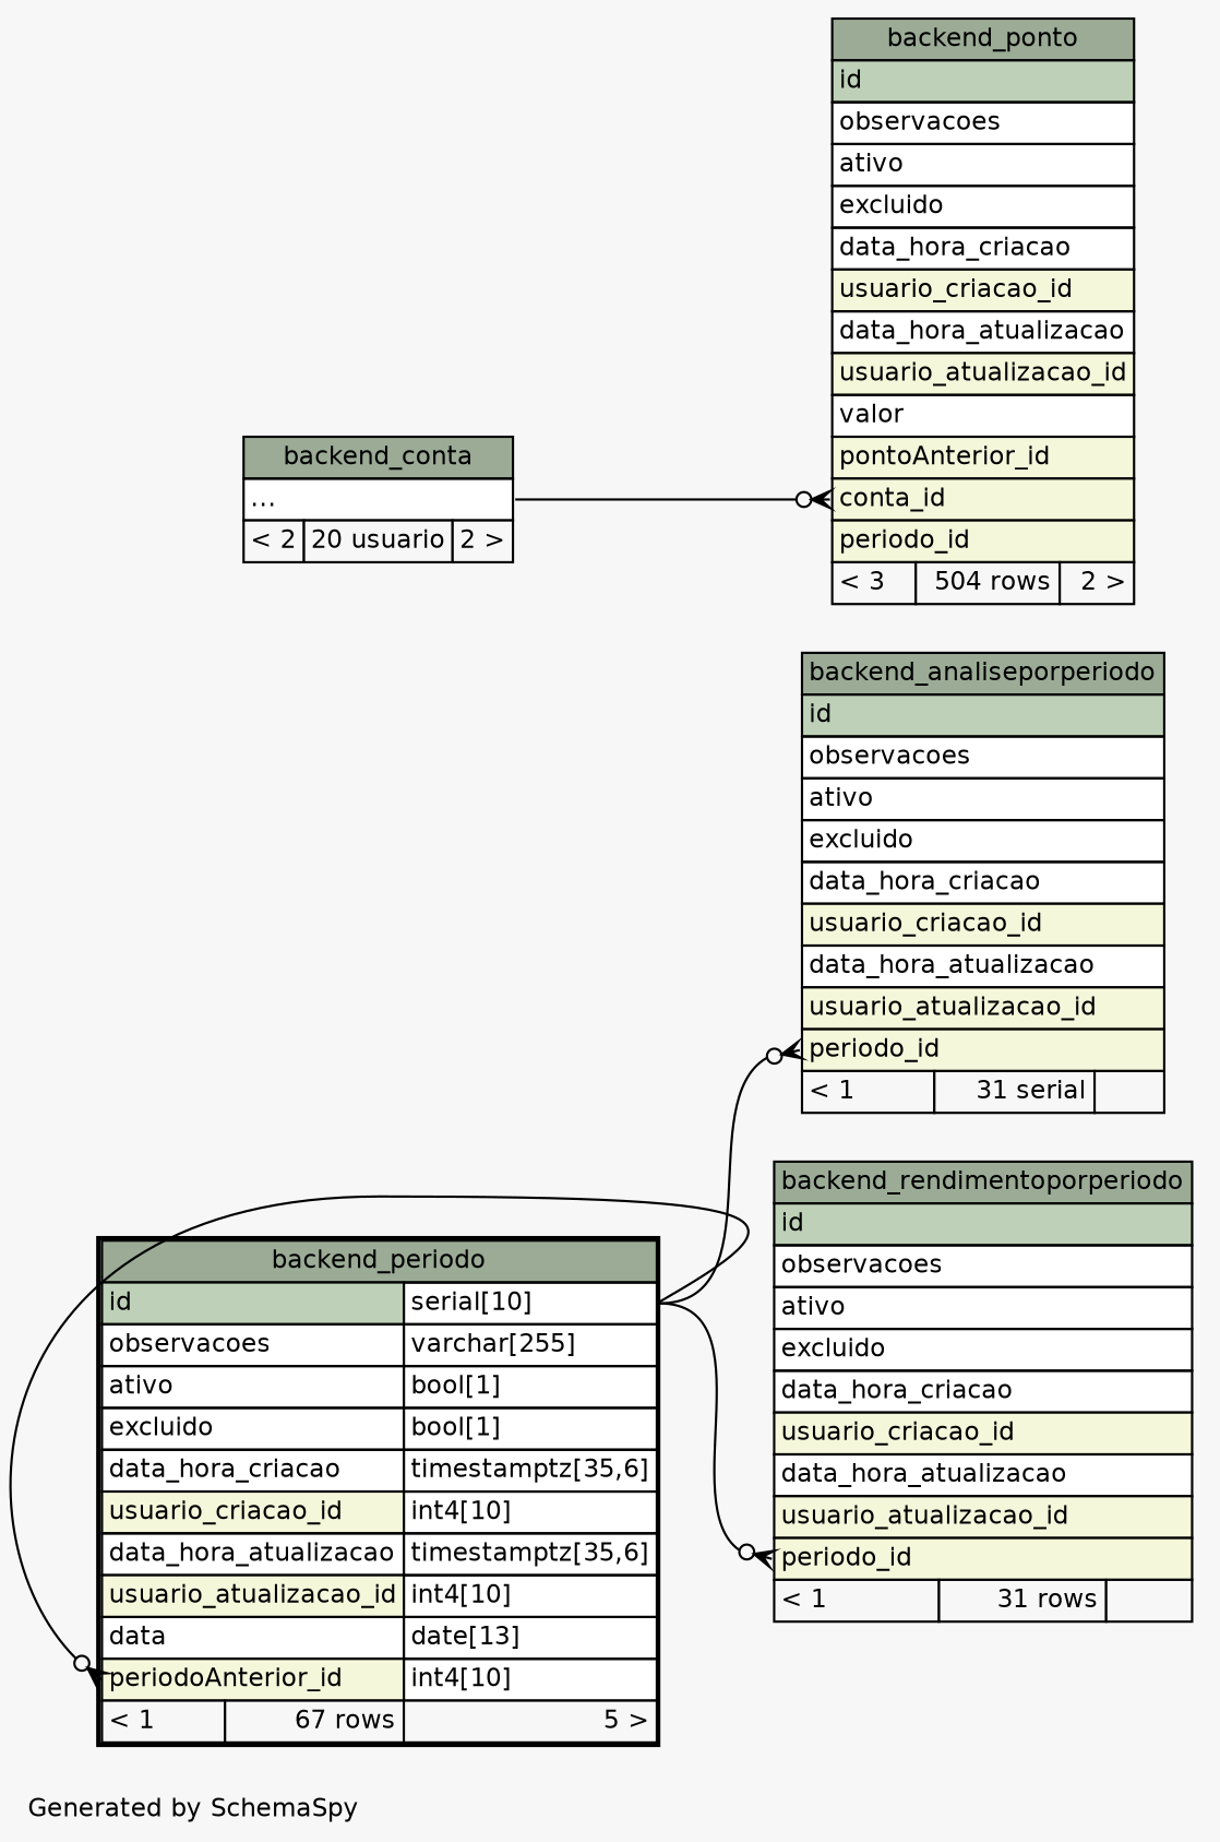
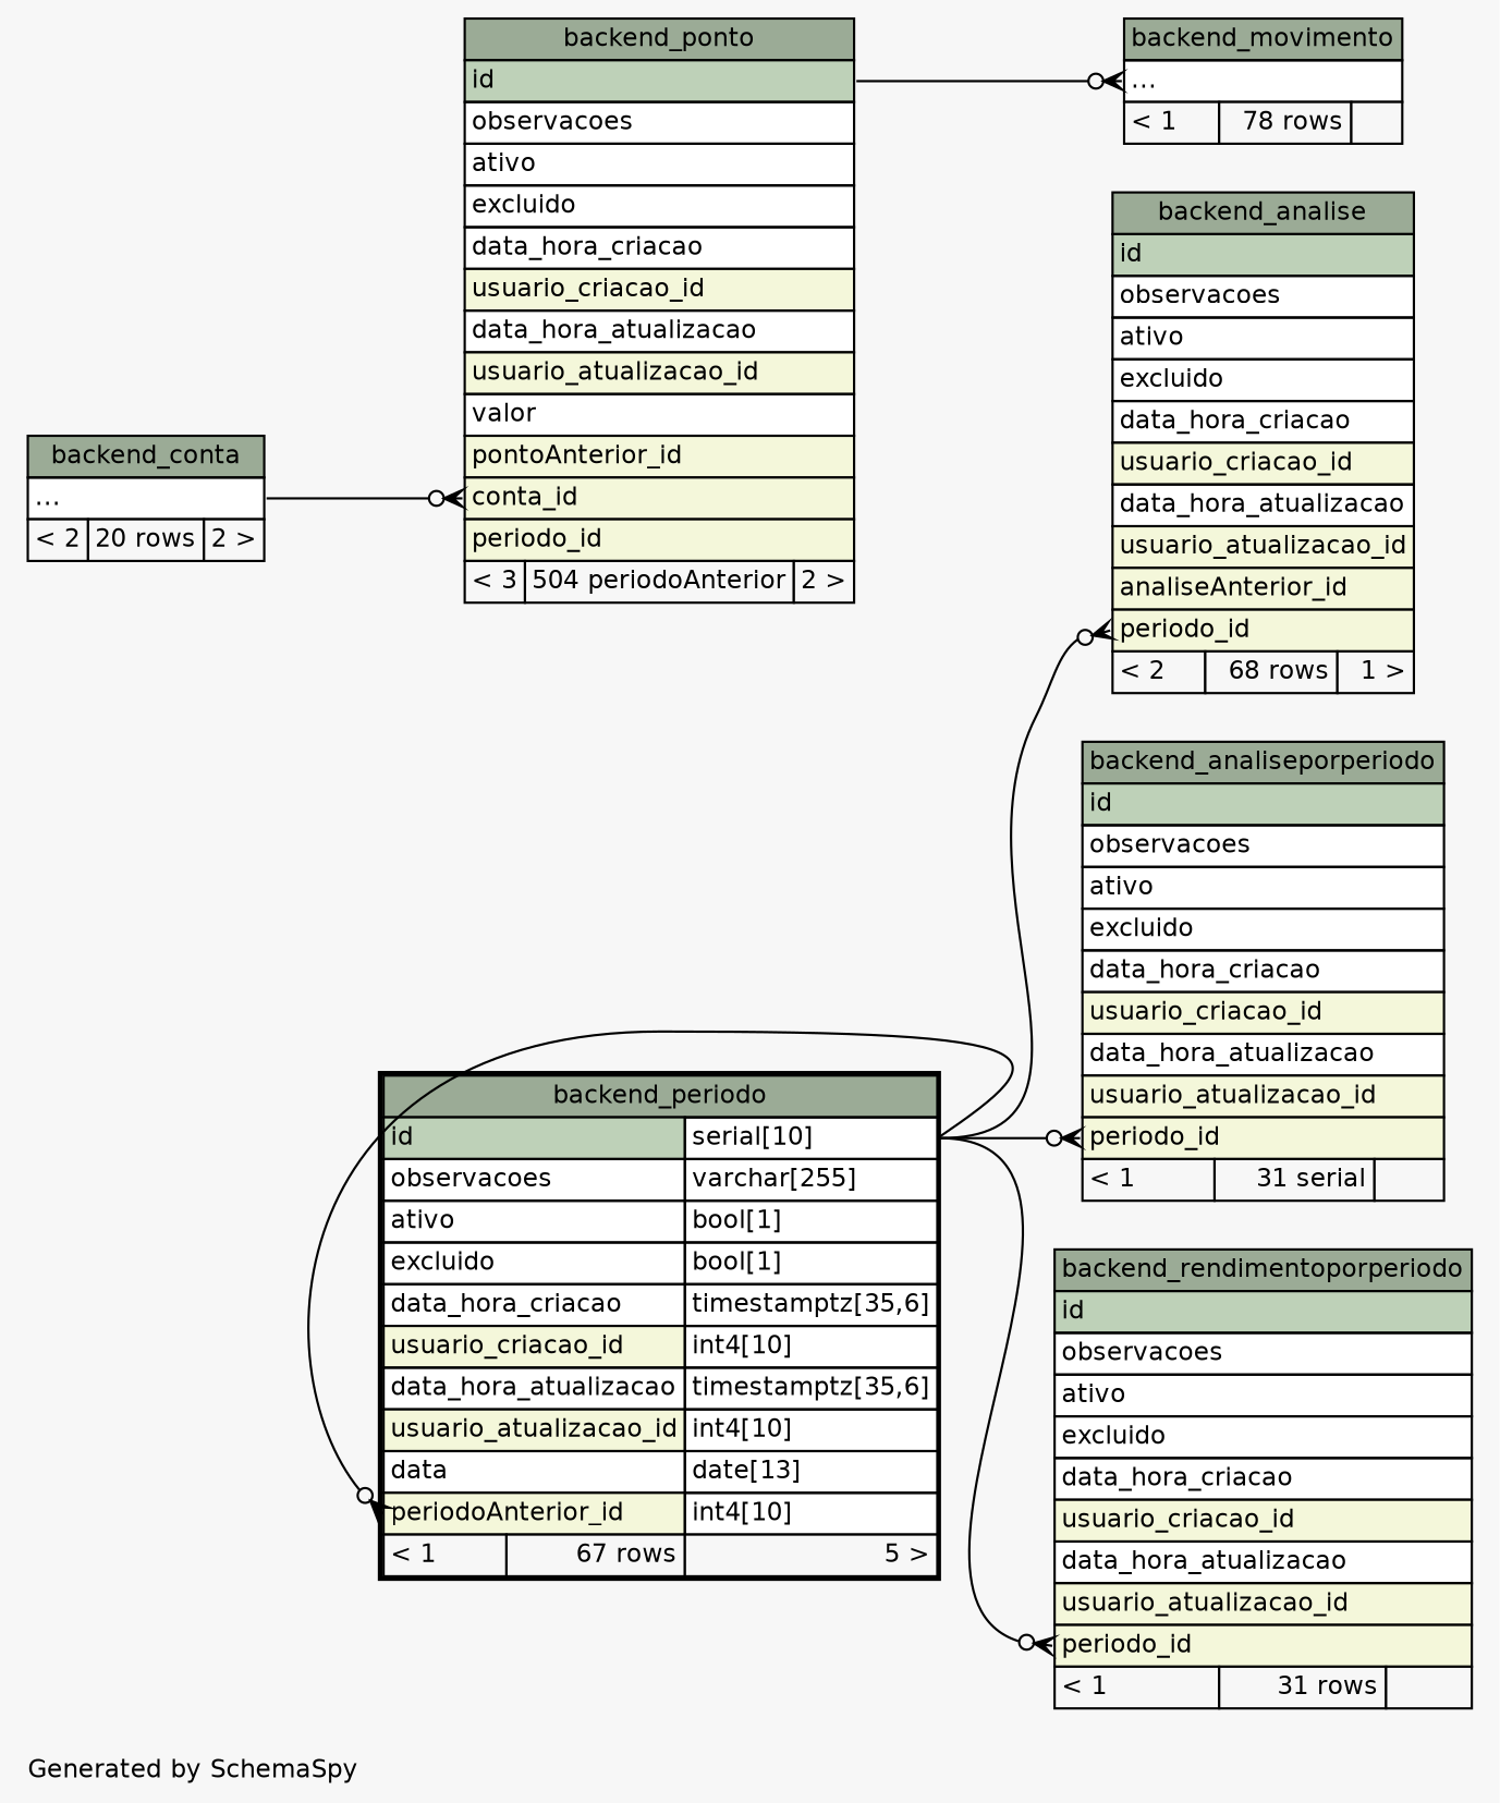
  digraph {
    bgcolor="#f7f7f7"
    fontname=Helvetica
    fontsize=11
    label="\nGenerated by SchemaSpy"
    labeljust=l
    nodesep=0.18
    rankdir=RL
    ranksep=0.46
    node [fontname=Helvetica fontsize=11 shape=plaintext]
    edge [arrowhead=none arrowsize=0.8 arrowtail=crowodot dir=back headport="id.type:e" tailport="periodo_id:w"]
+   n1 [label=<     <TABLE BORDER="0" CELLBORDER="1" CELLSPACING="0" BGCOLOR="#ffffff">       <TR><TD COLSPAN="3" BGCOLOR="#9bab96" ALIGN="CENTER">backend_analise</TD></TR>       <TR><TD PORT="id" COLSPAN="3" BGCOLOR="#bed1b8" ALIGN="LEFT">id</TD></TR>       <TR><TD PORT="observacoes" COLSPAN="3" ALIGN="LEFT">observacoes</TD></TR>       <TR><TD PORT="ativo" COLSPAN="3" ALIGN="LEFT">ativo</TD></TR>       <TR><TD PORT="excluido" COLSPAN="3" ALIGN="LEFT">excluido</TD></TR>       <TR><TD PORT="data_hora_criacao" COLSPAN="3" ALIGN="LEFT">data_hora_criacao</TD></TR>       <TR><TD PORT="usuario_criacao_id" COLSPAN="3" BGCOLOR="#f4f7da" ALIGN="LEFT">usuario_criacao_id</TD></TR>       <TR><TD PORT="data_hora_atualizacao" COLSPAN="3" ALIGN="LEFT">data_hora_atualizacao</TD></TR>       <TR><TD PORT="usuario_atualizacao_id" COLSPAN="3" BGCOLOR="#f4f7da" ALIGN="LEFT">usuario_atualizacao_id</TD></TR>       <TR><TD PORT="analiseAnterior_id" COLSPAN="3" BGCOLOR="#f4f7da" ALIGN="LEFT">analiseAnterior_id</TD></TR>       <TR><TD PORT="periodo_id" COLSPAN="3" BGCOLOR="#f4f7da" ALIGN="LEFT">periodo_id</TD></TR>       <TR><TD ALIGN="LEFT" BGCOLOR="#f7f7f7">&lt; 2</TD><TD ALIGN="RIGHT" BGCOLOR="#f7f7f7">68 rows</TD><TD ALIGN="RIGHT" BGCOLOR="#f7f7f7">1 &gt;</TD></TR>     </TABLE>>]
    n2 [label=<     <TABLE BORDER="2" CELLBORDER="1" CELLSPACING="0" BGCOLOR="#ffffff">       <TR><TD COLSPAN="3" BGCOLOR="#9bab96" ALIGN="CENTER">backend_periodo</TD></TR>       <TR><TD PORT="id" COLSPAN="2" BGCOLOR="#bed1b8" ALIGN="LEFT">id</TD><TD PORT="id.type" ALIGN="LEFT">serial[10]</TD></TR>       <TR><TD PORT="observacoes" COLSPAN="2" ALIGN="LEFT">observacoes</TD><TD PORT="observacoes.type" ALIGN="LEFT">varchar[255]</TD></TR>       <TR><TD PORT="ativo" COLSPAN="2" ALIGN="LEFT">ativo</TD><TD PORT="ativo.type" ALIGN="LEFT">bool[1]</TD></TR>       <TR><TD PORT="excluido" COLSPAN="2" ALIGN="LEFT">excluido</TD><TD PORT="excluido.type" ALIGN="LEFT">bool[1]</TD></TR>       <TR><TD PORT="data_hora_criacao" COLSPAN="2" ALIGN="LEFT">data_hora_criacao</TD><TD PORT="data_hora_criacao.type" ALIGN="LEFT">timestamptz[35,6]</TD></TR>       <TR><TD PORT="usuario_criacao_id" COLSPAN="2" BGCOLOR="#f4f7da" ALIGN="LEFT">usuario_criacao_id</TD><TD PORT="usuario_criacao_id.type" ALIGN="LEFT">int4[10]</TD></TR>       <TR><TD PORT="data_hora_atualizacao" COLSPAN="2" ALIGN="LEFT">data_hora_atualizacao</TD><TD PORT="data_hora_atualizacao.type" ALIGN="LEFT">timestamptz[35,6]</TD></TR>       <TR><TD PORT="usuario_atualizacao_id" COLSPAN="2" BGCOLOR="#f4f7da" ALIGN="LEFT">usuario_atualizacao_id</TD><TD PORT="usuario_atualizacao_id.type" ALIGN="LEFT">int4[10]</TD></TR>       <TR><TD PORT="data" COLSPAN="2" ALIGN="LEFT">data</TD><TD PORT="data.type" ALIGN="LEFT">date[13]</TD></TR>       <TR><TD PORT="periodoAnterior_id" COLSPAN="2" BGCOLOR="#f4f7da" ALIGN="LEFT">periodoAnterior_id</TD><TD PORT="periodoAnterior_id.type" ALIGN="LEFT">int4[10]</TD></TR>       <TR><TD ALIGN="LEFT" BGCOLOR="#f7f7f7">&lt; 1</TD><TD ALIGN="RIGHT" BGCOLOR="#f7f7f7">67 rows</TD><TD ALIGN="RIGHT" BGCOLOR="#f7f7f7">5 &gt;</TD></TR>     </TABLE>>]
    n3 [label=<     <TABLE BORDER="0" CELLBORDER="1" CELLSPACING="0" BGCOLOR="#ffffff">       <TR><TD COLSPAN="3" BGCOLOR="#9bab96" ALIGN="CENTER">backend_analiseporperiodo</TD></TR>       <TR><TD PORT="id" COLSPAN="3" BGCOLOR="#bed1b8" ALIGN="LEFT">id</TD></TR>       <TR><TD PORT="observacoes" COLSPAN="3" ALIGN="LEFT">observacoes</TD></TR>       <TR><TD PORT="ativo" COLSPAN="3" ALIGN="LEFT">ativo</TD></TR>       <TR><TD PORT="excluido" COLSPAN="3" ALIGN="LEFT">excluido</TD></TR>       <TR><TD PORT="data_hora_criacao" COLSPAN="3" ALIGN="LEFT">data_hora_criacao</TD></TR>       <TR><TD PORT="usuario_criacao_id" COLSPAN="3" BGCOLOR="#f4f7da" ALIGN="LEFT">usuario_criacao_id</TD></TR>       <TR><TD PORT="data_hora_atualizacao" COLSPAN="3" ALIGN="LEFT">data_hora_atualizacao</TD></TR>       <TR><TD PORT="usuario_atualizacao_id" COLSPAN="3" BGCOLOR="#f4f7da" ALIGN="LEFT">usuario_atualizacao_id</TD></TR>       <TR><TD PORT="periodo_id" COLSPAN="3" BGCOLOR="#f4f7da" ALIGN="LEFT">periodo_id</TD></TR>       <TR><TD ALIGN="LEFT" BGCOLOR="#f7f7f7">&lt; 1</TD><TD ALIGN="RIGHT" BGCOLOR="#f7f7f7">31 serial</TD><TD ALIGN="RIGHT" BGCOLOR="#f7f7f7">  </TD></TR>     </TABLE>>]
-   n5 [label=<     <TABLE BORDER="0" CELLBORDER="1" CELLSPACING="0" BGCOLOR="#ffffff">       <TR><TD COLSPAN="3" BGCOLOR="#9bab96" ALIGN="CENTER">backend_ponto</TD></TR>       <TR><TD PORT="id" COLSPAN="3" BGCOLOR="#bed1b8" ALIGN="LEFT">id</TD></TR>       <TR><TD PORT="observacoes" COLSPAN="3" ALIGN="LEFT">observacoes</TD></TR>       <TR><TD PORT="ativo" COLSPAN="3" ALIGN="LEFT">ativo</TD></TR>       <TR><TD PORT="excluido" COLSPAN="3" ALIGN="LEFT">excluido</TD></TR>       <TR><TD PORT="data_hora_criacao" COLSPAN="3" ALIGN="LEFT">data_hora_criacao</TD></TR>       <TR><TD PORT="usuario_criacao_id" COLSPAN="3" BGCOLOR="#f4f7da" ALIGN="LEFT">usuario_criacao_id</TD></TR>       <TR><TD PORT="data_hora_atualizacao" COLSPAN="3" ALIGN="LEFT">data_hora_atualizacao</TD></TR>       <TR><TD PORT="usuario_atualizacao_id" COLSPAN="3" BGCOLOR="#f4f7da" ALIGN="LEFT">usuario_atualizacao_id</TD></TR>       <TR><TD PORT="valor" COLSPAN="3" ALIGN="LEFT">valor</TD></TR>       <TR><TD PORT="pontoAnterior_id" COLSPAN="3" BGCOLOR="#f4f7da" ALIGN="LEFT">pontoAnterior_id</TD></TR>       <TR><TD PORT="conta_id" COLSPAN="3" BGCOLOR="#f4f7da" ALIGN="LEFT">conta_id</TD></TR>       <TR><TD PORT="periodo_id" COLSPAN="3" BGCOLOR="#f4f7da" ALIGN="LEFT">periodo_id</TD></TR>       <TR><TD ALIGN="LEFT" BGCOLOR="#f7f7f7">&lt; 3</TD><TD ALIGN="RIGHT" BGCOLOR="#f7f7f7">504 rows</TD><TD ALIGN="RIGHT" BGCOLOR="#f7f7f7">2 &gt;</TD></TR>     </TABLE>>]
-   n6 [label=<     <TABLE BORDER="0" CELLBORDER="1" CELLSPACING="0" BGCOLOR="#ffffff">       <TR><TD COLSPAN="3" BGCOLOR="#9bab96" ALIGN="CENTER">backend_conta</TD></TR>       <TR><TD PORT="elipses" COLSPAN="3" ALIGN="LEFT">...</TD></TR>       <TR><TD ALIGN="LEFT" BGCOLOR="#f7f7f7">&lt; 2</TD><TD ALIGN="RIGHT" BGCOLOR="#f7f7f7">20 usuario</TD><TD ALIGN="RIGHT" BGCOLOR="#f7f7f7">2 &gt;</TD></TR>     </TABLE>>]
+   n4 [label=<     <TABLE BORDER="0" CELLBORDER="1" CELLSPACING="0" BGCOLOR="#ffffff">       <TR><TD COLSPAN="3" BGCOLOR="#9bab96" ALIGN="CENTER">backend_movimento</TD></TR>       <TR><TD PORT="elipses" COLSPAN="3" ALIGN="LEFT">...</TD></TR>       <TR><TD ALIGN="LEFT" BGCOLOR="#f7f7f7">&lt; 1</TD><TD ALIGN="RIGHT" BGCOLOR="#f7f7f7">78 rows</TD><TD ALIGN="RIGHT" BGCOLOR="#f7f7f7">  </TD></TR>     </TABLE>>]
+   n5 [label=<     <TABLE BORDER="0" CELLBORDER="1" CELLSPACING="0" BGCOLOR="#ffffff">       <TR><TD COLSPAN="3" BGCOLOR="#9bab96" ALIGN="CENTER">backend_ponto</TD></TR>       <TR><TD PORT="id" COLSPAN="3" BGCOLOR="#bed1b8" ALIGN="LEFT">id</TD></TR>       <TR><TD PORT="observacoes" COLSPAN="3" ALIGN="LEFT">observacoes</TD></TR>       <TR><TD PORT="ativo" COLSPAN="3" ALIGN="LEFT">ativo</TD></TR>       <TR><TD PORT="excluido" COLSPAN="3" ALIGN="LEFT">excluido</TD></TR>       <TR><TD PORT="data_hora_criacao" COLSPAN="3" ALIGN="LEFT">data_hora_criacao</TD></TR>       <TR><TD PORT="usuario_criacao_id" COLSPAN="3" BGCOLOR="#f4f7da" ALIGN="LEFT">usuario_criacao_id</TD></TR>       <TR><TD PORT="data_hora_atualizacao" COLSPAN="3" ALIGN="LEFT">data_hora_atualizacao</TD></TR>       <TR><TD PORT="usuario_atualizacao_id" COLSPAN="3" BGCOLOR="#f4f7da" ALIGN="LEFT">usuario_atualizacao_id</TD></TR>       <TR><TD PORT="valor" COLSPAN="3" ALIGN="LEFT">valor</TD></TR>       <TR><TD PORT="pontoAnterior_id" COLSPAN="3" BGCOLOR="#f4f7da" ALIGN="LEFT">pontoAnterior_id</TD></TR>       <TR><TD PORT="conta_id" COLSPAN="3" BGCOLOR="#f4f7da" ALIGN="LEFT">conta_id</TD></TR>       <TR><TD PORT="periodo_id" COLSPAN="3" BGCOLOR="#f4f7da" ALIGN="LEFT">periodo_id</TD></TR>       <TR><TD ALIGN="LEFT" BGCOLOR="#f7f7f7">&lt; 3</TD><TD ALIGN="RIGHT" BGCOLOR="#f7f7f7">504 periodoAnterior</TD><TD ALIGN="RIGHT" BGCOLOR="#f7f7f7">2 &gt;</TD></TR>     </TABLE>>]
+   n6 [label=<     <TABLE BORDER="0" CELLBORDER="1" CELLSPACING="0" BGCOLOR="#ffffff">       <TR><TD COLSPAN="3" BGCOLOR="#9bab96" ALIGN="CENTER">backend_conta</TD></TR>       <TR><TD PORT="elipses" COLSPAN="3" ALIGN="LEFT">...</TD></TR>       <TR><TD ALIGN="LEFT" BGCOLOR="#f7f7f7">&lt; 2</TD><TD ALIGN="RIGHT" BGCOLOR="#f7f7f7">20 rows</TD><TD ALIGN="RIGHT" BGCOLOR="#f7f7f7">2 &gt;</TD></TR>     </TABLE>>]
    n7 [label=<     <TABLE BORDER="0" CELLBORDER="1" CELLSPACING="0" BGCOLOR="#ffffff">       <TR><TD COLSPAN="3" BGCOLOR="#9bab96" ALIGN="CENTER">backend_rendimentoporperiodo</TD></TR>       <TR><TD PORT="id" COLSPAN="3" BGCOLOR="#bed1b8" ALIGN="LEFT">id</TD></TR>       <TR><TD PORT="observacoes" COLSPAN="3" ALIGN="LEFT">observacoes</TD></TR>       <TR><TD PORT="ativo" COLSPAN="3" ALIGN="LEFT">ativo</TD></TR>       <TR><TD PORT="excluido" COLSPAN="3" ALIGN="LEFT">excluido</TD></TR>       <TR><TD PORT="data_hora_criacao" COLSPAN="3" ALIGN="LEFT">data_hora_criacao</TD></TR>       <TR><TD PORT="usuario_criacao_id" COLSPAN="3" BGCOLOR="#f4f7da" ALIGN="LEFT">usuario_criacao_id</TD></TR>       <TR><TD PORT="data_hora_atualizacao" COLSPAN="3" ALIGN="LEFT">data_hora_atualizacao</TD></TR>       <TR><TD PORT="usuario_atualizacao_id" COLSPAN="3" BGCOLOR="#f4f7da" ALIGN="LEFT">usuario_atualizacao_id</TD></TR>       <TR><TD PORT="periodo_id" COLSPAN="3" BGCOLOR="#f4f7da" ALIGN="LEFT">periodo_id</TD></TR>       <TR><TD ALIGN="LEFT" BGCOLOR="#f7f7f7">&lt; 1</TD><TD ALIGN="RIGHT" BGCOLOR="#f7f7f7">31 rows</TD><TD ALIGN="RIGHT" BGCOLOR="#f7f7f7">  </TD></TR>     </TABLE>>]
+   n1 -> n2
    n2 -> n2 [tailport="periodoAnterior_id:w"]
    n3 -> n2
+   n4 -> n5 [headport="id:e" tailport="elipses:w"]
    n5 -> n6 [headport="elipses:e" tailport="conta_id:w"]
    n7 -> n2
  }
